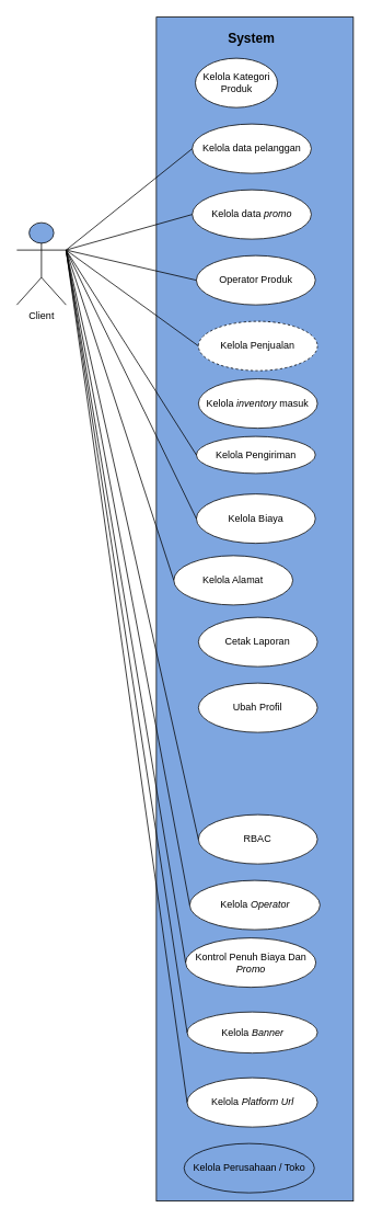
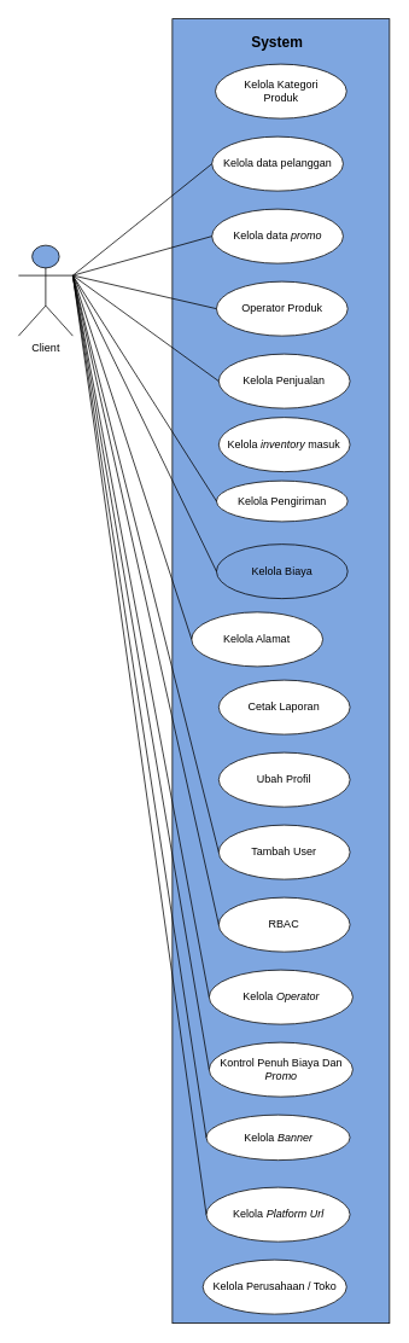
  <mxCell id="0" />
  <mxCell id="1" parent="0" />
  <mxCell id="2" value="" style="rounded=0;whiteSpace=wrap;html=1;fillColor=#7EA6E0;" vertex="1" parent="1"><mxGeometry x="190" y="20" width="240" height="1440" as="geometry" /></mxCell>
- <mxCell id="3" value="Kelola Kategori&lt;div&gt;Produk&lt;/div&gt;" style="ellipse;whiteSpace=wrap;html=1;" vertex="1" parent="1"><mxGeometry x="237.5" y="70" width="100" height="60" as="geometry" /></mxCell>
+ <mxCell id="3" value="Kelola Kategori&lt;div&gt;Produk&lt;/div&gt;" style="ellipse;whiteSpace=wrap;html=1;" vertex="1" parent="1"><mxGeometry x="237.5" y="70" width="145" height="60" as="geometry" /></mxCell>
  <mxCell id="4" value="Kelola data pelanggan" style="ellipse;whiteSpace=wrap;html=1;" vertex="1" parent="1"><mxGeometry x="233.75" y="150" width="145" height="60" as="geometry" /></mxCell>
  <mxCell id="5" value="Kelola &lt;i&gt;inventory&lt;/i&gt;&amp;nbsp;masuk" style="ellipse;whiteSpace=wrap;html=1;" vertex="1" parent="1"><mxGeometry x="241.25" y="460" width="145" height="60" as="geometry" /></mxCell>
- <mxCell id="6" value="Kelola Penjualan" style="ellipse;whiteSpace=wrap;html=1;dashed=1;" vertex="1" parent="1"><mxGeometry x="241.25" y="390" width="145" height="60" as="geometry" /></mxCell>
+ <mxCell id="6" value="Kelola Penjualan" style="ellipse;whiteSpace=wrap;html=1;" vertex="1" parent="1"><mxGeometry x="241.25" y="390" width="145" height="60" as="geometry" /></mxCell>
  <mxCell id="7" value="Kelola Pengiriman" style="ellipse;whiteSpace=wrap;html=1;" vertex="1" parent="1"><mxGeometry x="238.75" y="530" width="145" height="45" as="geometry" /></mxCell>
  <mxCell id="8" value="Cetak Laporan" style="ellipse;whiteSpace=wrap;html=1;" vertex="1" parent="1"><mxGeometry x="241.25" y="750" width="145" height="60" as="geometry" /></mxCell>
  <mxCell id="9" value="Ubah Profil" style="ellipse;whiteSpace=wrap;html=1;" vertex="1" parent="1"><mxGeometry x="241.25" y="830" width="145" height="60" as="geometry" /></mxCell>
+ <mxCell id="10" value="Tambah User" style="ellipse;whiteSpace=wrap;html=1;" vertex="1" parent="1"><mxGeometry x="241.25" y="910" width="145" height="60" as="geometry" /></mxCell>
  <mxCell id="11" value="RBAC" style="ellipse;whiteSpace=wrap;html=1;" vertex="1" parent="1"><mxGeometry x="241.25" y="990" width="145" height="60" as="geometry" /></mxCell>
  <mxCell id="12" value="Kelola data &lt;i&gt;promo&lt;/i&gt;" style="ellipse;whiteSpace=wrap;html=1;" vertex="1" parent="1"><mxGeometry x="233.75" y="230" width="145" height="60" as="geometry" /></mxCell>
  <mxCell id="13" value="&lt;font style=&quot;font-size: 16px;&quot;&gt;System&lt;/font&gt;" style="text;html=1;align=center;verticalAlign=middle;whiteSpace=wrap;rounded=0;fontStyle=1" vertex="1" parent="1"><mxGeometry x="276.25" y="30" width="60" height="30" as="geometry" /></mxCell>
  <mxCell id="14" value="Operator Produk" style="ellipse;whiteSpace=wrap;html=1;" vertex="1" parent="1"><mxGeometry x="238.75" y="310" width="145" height="60" as="geometry" /></mxCell>
- <mxCell id="15" value="Kelola Biaya" style="ellipse;whiteSpace=wrap;html=1;" vertex="1" parent="1"><mxGeometry x="238.75" y="600" width="145" height="60" as="geometry" /></mxCell>
+ <mxCell id="15" value="Kelola Biaya" style="ellipse;whiteSpace=wrap;html=1;fillColor=#7ea6e0;" vertex="1" parent="1"><mxGeometry x="238.75" y="600" width="145" height="60" as="geometry" /></mxCell>
  <mxCell id="16" value="Kelola Alamat" style="ellipse;whiteSpace=wrap;html=1;" vertex="1" parent="1"><mxGeometry x="211.25" y="675" width="145" height="60" as="geometry" /></mxCell>
  <mxCell id="17" value="Client" style="shape=umlActor;verticalLabelPosition=bottom;verticalAlign=top;html=1;outlineConnect=0;fillColor=#7EA6E0;" vertex="1" parent="1"><mxGeometry x="20" y="270" width="60" height="100" as="geometry" /></mxCell>
  <mxCell id="18" style="rounded=0;orthogonalLoop=1;jettySize=auto;html=1;exitX=1;exitY=0.333;exitDx=0;exitDy=0;exitPerimeter=0;entryX=0;entryY=0.5;entryDx=0;entryDy=0;endArrow=none;endFill=0;" edge="1" parent="1" source="17" target="4"><mxGeometry relative="1" as="geometry"><mxPoint x="90" y="313" as="sourcePoint" /><mxPoint x="248" y="110" as="targetPoint" /></mxGeometry></mxCell>
  <mxCell id="19" style="rounded=0;orthogonalLoop=1;jettySize=auto;html=1;exitX=1;exitY=0.333;exitDx=0;exitDy=0;exitPerimeter=0;entryX=0;entryY=0.5;entryDx=0;entryDy=0;endArrow=none;endFill=0;" edge="1" parent="1" source="17" target="12"><mxGeometry relative="1" as="geometry"><mxPoint x="90" y="313" as="sourcePoint" /><mxPoint x="244" y="190" as="targetPoint" /></mxGeometry></mxCell>
  <mxCell id="20" style="rounded=0;orthogonalLoop=1;jettySize=auto;html=1;exitX=1;exitY=0.333;exitDx=0;exitDy=0;exitPerimeter=0;entryX=0;entryY=0.5;entryDx=0;entryDy=0;endArrow=none;endFill=0;" edge="1" parent="1" source="17" target="14"><mxGeometry relative="1" as="geometry"><mxPoint x="90" y="313" as="sourcePoint" /><mxPoint x="244" y="270" as="targetPoint" /></mxGeometry></mxCell>
  <mxCell id="21" style="rounded=0;orthogonalLoop=1;jettySize=auto;html=1;exitX=1;exitY=0.333;exitDx=0;exitDy=0;exitPerimeter=0;entryX=0;entryY=0.5;entryDx=0;entryDy=0;endArrow=none;endFill=0;" edge="1" parent="1" source="17" target="6"><mxGeometry relative="1" as="geometry"><mxPoint x="90" y="313" as="sourcePoint" /><mxPoint x="249" y="350" as="targetPoint" /></mxGeometry></mxCell>
  <mxCell id="22" style="rounded=0;orthogonalLoop=1;jettySize=auto;html=1;exitX=1;exitY=0.333;exitDx=0;exitDy=0;exitPerimeter=0;entryX=0;entryY=0.5;entryDx=0;entryDy=0;endArrow=none;endFill=0;" edge="1" parent="1" source="17" target="7"><mxGeometry relative="1" as="geometry"><mxPoint x="90" y="313" as="sourcePoint" /><mxPoint x="251" y="500" as="targetPoint" /></mxGeometry></mxCell>
  <mxCell id="23" style="rounded=0;orthogonalLoop=1;jettySize=auto;html=1;exitX=1;exitY=0.333;exitDx=0;exitDy=0;exitPerimeter=0;entryX=0;entryY=0.5;entryDx=0;entryDy=0;endArrow=none;endFill=0;" edge="1" parent="1" source="17" target="15"><mxGeometry relative="1" as="geometry"><mxPoint x="90" y="313" as="sourcePoint" /><mxPoint x="249" y="570" as="targetPoint" /></mxGeometry></mxCell>
  <mxCell id="24" style="rounded=0;orthogonalLoop=1;jettySize=auto;html=1;exitX=1;exitY=0.333;exitDx=0;exitDy=0;exitPerimeter=0;entryX=0;entryY=0.5;entryDx=0;entryDy=0;endArrow=none;endFill=0;" edge="1" parent="1" source="17" target="16"><mxGeometry relative="1" as="geometry"><mxPoint x="90" y="313" as="sourcePoint" /><mxPoint x="249" y="640" as="targetPoint" /></mxGeometry></mxCell>
+ <mxCell id="25" style="rounded=0;orthogonalLoop=1;jettySize=auto;html=1;exitX=1;exitY=0.333;exitDx=0;exitDy=0;exitPerimeter=0;entryX=0;entryY=0.5;entryDx=0;entryDy=0;endArrow=none;endFill=0;" edge="1" parent="1" source="17" target="10"><mxGeometry relative="1" as="geometry"><mxPoint x="90" y="313" as="sourcePoint" /><mxPoint x="251" y="870" as="targetPoint" /></mxGeometry></mxCell>
  <mxCell id="26" style="rounded=0;orthogonalLoop=1;jettySize=auto;html=1;exitX=1;exitY=0.333;exitDx=0;exitDy=0;exitPerimeter=0;entryX=0;entryY=0.5;entryDx=0;entryDy=0;endArrow=none;endFill=0;" edge="1" parent="1" source="17" target="11"><mxGeometry relative="1" as="geometry"><mxPoint x="90" y="313" as="sourcePoint" /><mxPoint x="251" y="950" as="targetPoint" /></mxGeometry></mxCell>
  <mxCell id="27" value="Kelola &lt;i&gt;Operator&lt;/i&gt;" style="ellipse;whiteSpace=wrap;html=1;" vertex="1" parent="1"><mxGeometry x="230.63" y="1070" width="158.75" height="60" as="geometry" /></mxCell>
  <mxCell id="28" style="rounded=0;orthogonalLoop=1;jettySize=auto;html=1;exitX=1;exitY=0.333;exitDx=0;exitDy=0;exitPerimeter=0;entryX=0;entryY=0.5;entryDx=0;entryDy=0;endArrow=none;endFill=0;" edge="1" parent="1" source="17" target="27"><mxGeometry relative="1" as="geometry"><mxPoint x="90" y="313" as="sourcePoint" /><mxPoint x="251" y="1030" as="targetPoint" /></mxGeometry></mxCell>
- <mxCell id="29" value="Kontrol Penuh Biaya Dan &lt;i&gt;Promo&lt;/i&gt;" style="ellipse;whiteSpace=wrap;html=1;" vertex="1" parent="1"><mxGeometry x="225.63" y="1140" width="158.75" height="60" as="geometry" /></mxCell>
+ <mxCell id="29" value="Kontrol Penuh Biaya Dan &lt;i&gt;Promo&lt;/i&gt;" style="ellipse;whiteSpace=wrap;html=1;" vertex="1" parent="1"><mxGeometry x="230.63" y="1150" width="158.75" height="60" as="geometry" /></mxCell>
  <mxCell id="30" value="Kelola &lt;i&gt;Banner&lt;/i&gt;" style="ellipse;whiteSpace=wrap;html=1;" vertex="1" parent="1"><mxGeometry x="227.5" y="1230" width="158.75" height="50" as="geometry" /></mxCell>
  <mxCell id="31" value="Kelola &lt;i&gt;Platform Url&lt;/i&gt;" style="ellipse;whiteSpace=wrap;html=1;" vertex="1" parent="1"><mxGeometry x="227.5" y="1310" width="158.75" height="60" as="geometry" /></mxCell>
- <mxCell id="32" value="Kelola Perusahaan / Toko" style="ellipse;whiteSpace=wrap;html=1;fillColor=#7ea6e0;" vertex="1" parent="1"><mxGeometry x="223.75" y="1390" width="158.75" height="60" as="geometry" /></mxCell>
+ <mxCell id="32" value="Kelola Perusahaan / Toko" style="ellipse;whiteSpace=wrap;html=1;" vertex="1" parent="1"><mxGeometry x="223.75" y="1390" width="158.75" height="60" as="geometry" /></mxCell>
  <mxCell id="33" style="rounded=0;orthogonalLoop=1;jettySize=auto;html=1;exitX=1;exitY=0.333;exitDx=0;exitDy=0;exitPerimeter=0;entryX=0;entryY=0.5;entryDx=0;entryDy=0;endArrow=none;endFill=0;" edge="1" parent="1" source="17" target="29"><mxGeometry relative="1" as="geometry"><mxPoint x="90" y="313" as="sourcePoint" /><mxPoint x="251" y="720" as="targetPoint" /></mxGeometry></mxCell>
  <mxCell id="34" style="rounded=0;orthogonalLoop=1;jettySize=auto;html=1;exitX=1;exitY=0.333;exitDx=0;exitDy=0;exitPerimeter=0;entryX=0;entryY=0.5;entryDx=0;entryDy=0;endArrow=none;endFill=0;" edge="1" parent="1" source="17" target="30"><mxGeometry relative="1" as="geometry"><mxPoint x="90" y="313" as="sourcePoint" /><mxPoint x="241" y="1190" as="targetPoint" /></mxGeometry></mxCell>
  <mxCell id="35" style="rounded=0;orthogonalLoop=1;jettySize=auto;html=1;exitX=1;exitY=0.333;exitDx=0;exitDy=0;exitPerimeter=0;entryX=0;entryY=0.5;entryDx=0;entryDy=0;endArrow=none;endFill=0;" edge="1" parent="1" source="17" target="31"><mxGeometry relative="1" as="geometry"><mxPoint x="90" y="313" as="sourcePoint" /><mxPoint x="238" y="1270" as="targetPoint" /></mxGeometry></mxCell>
